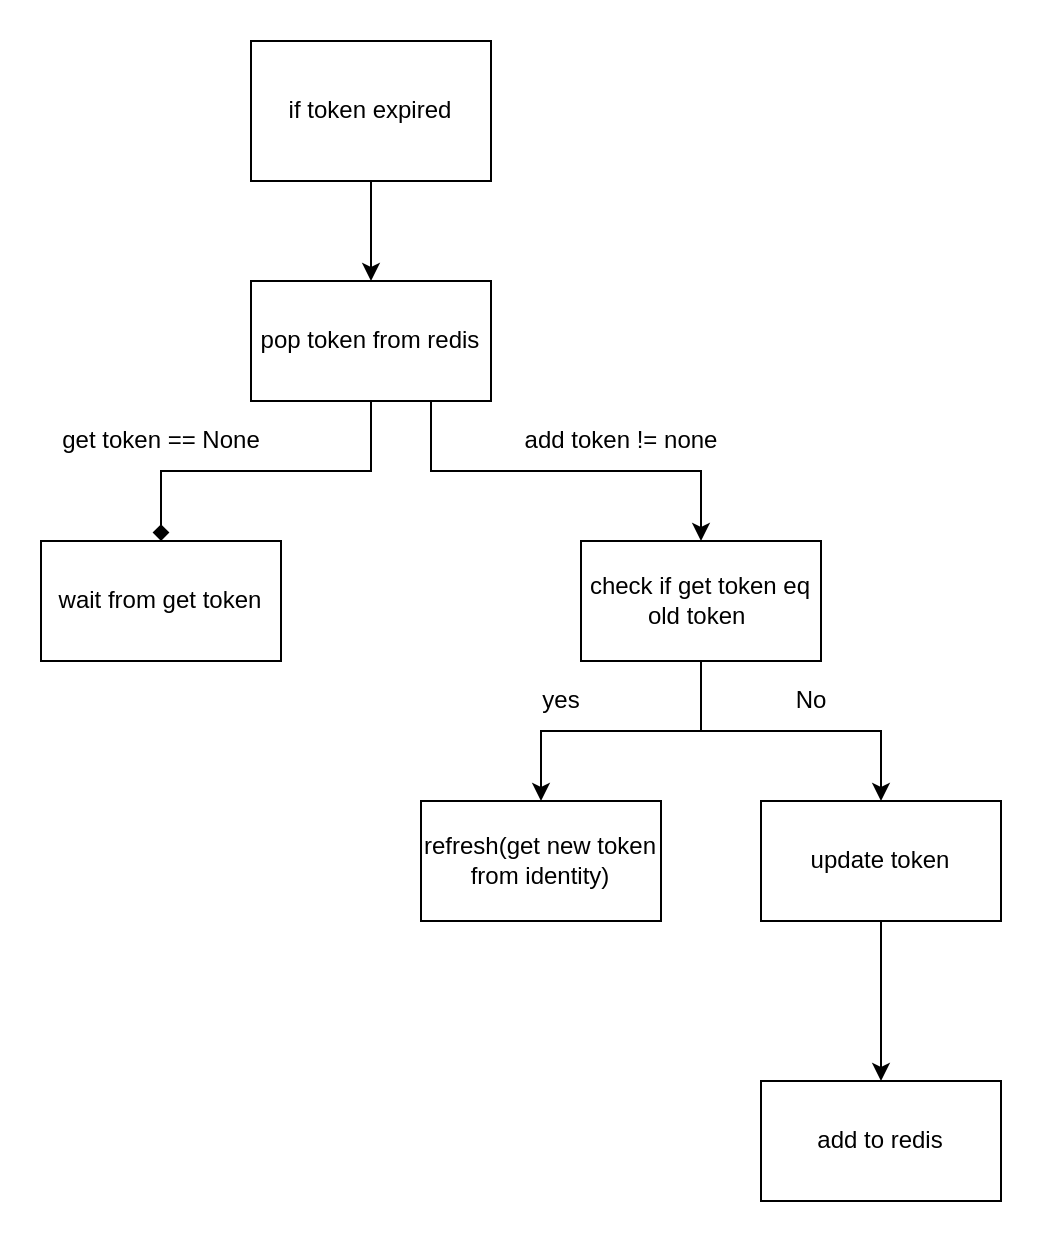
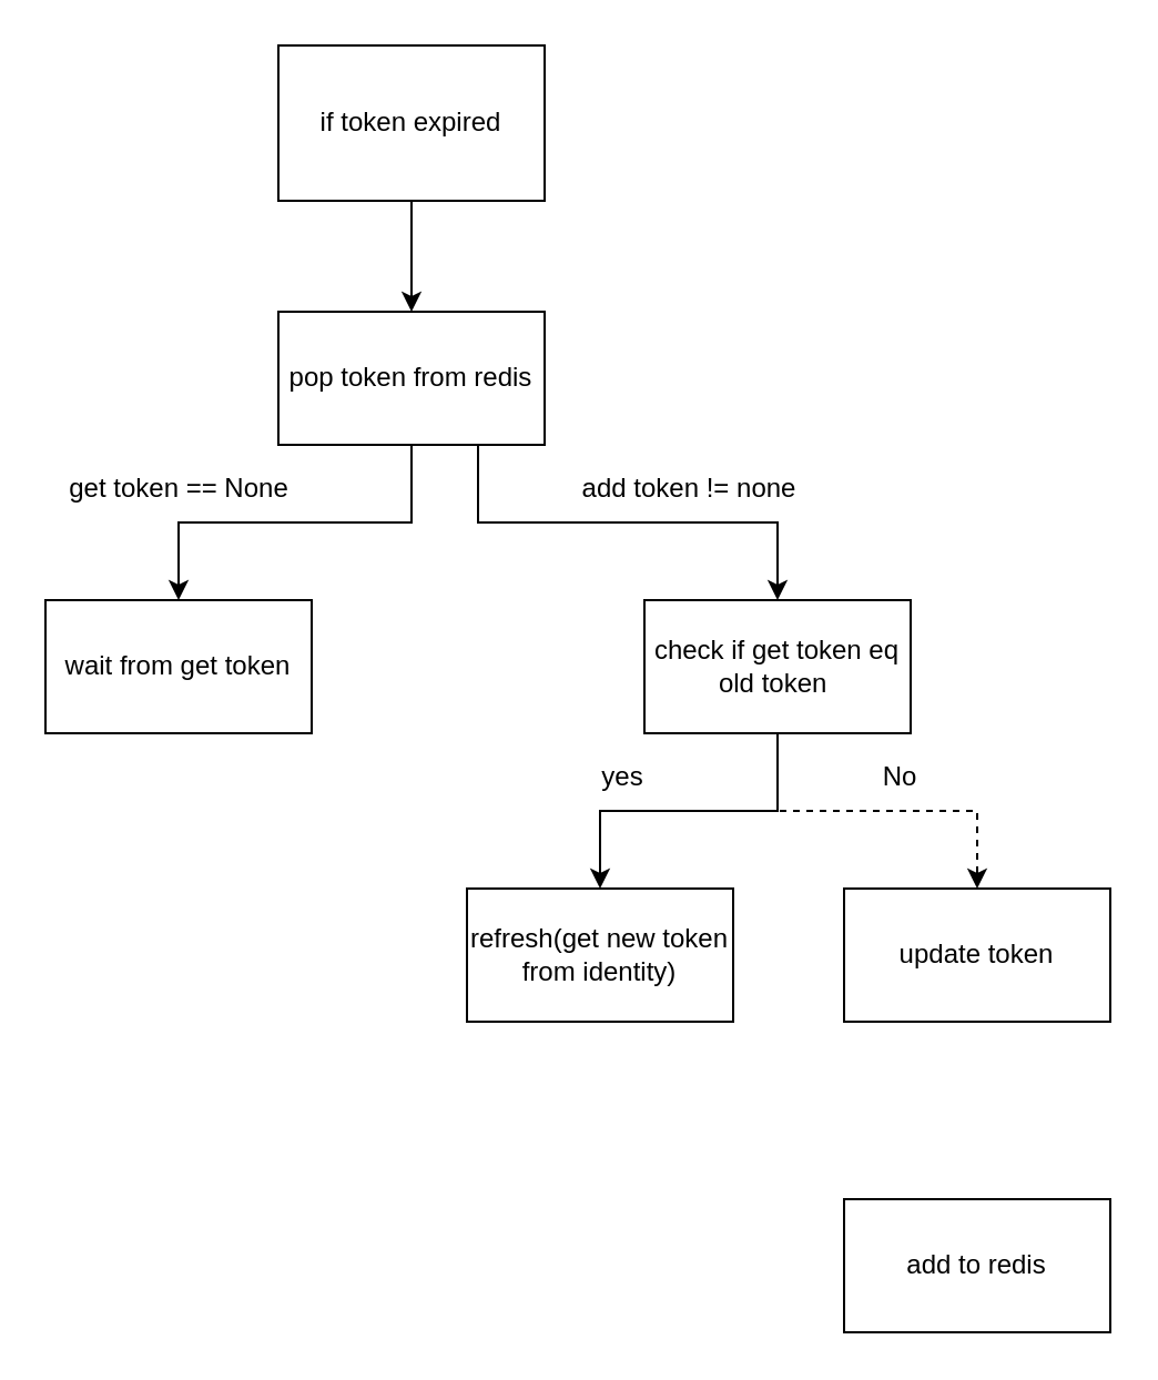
  <mxCell id="0" />
  <mxCell id="1" parent="0" />
  <mxCell id="2" style="edgeStyle=orthogonalEdgeStyle;rounded=0;orthogonalLoop=1;jettySize=auto;html=1;entryX=0.5;entryY=0;entryDx=0;entryDy=0;" edge="1" parent="1" source="3" target="6"><mxGeometry relative="1" as="geometry" /></mxCell>
  <mxCell id="3" value="if token expired" style="rounded=0;whiteSpace=wrap;html=1;" vertex="1" parent="1"><mxGeometry x="125" y="20" width="120" height="70" as="geometry" /></mxCell>
- <mxCell id="4" style="edgeStyle=orthogonalEdgeStyle;rounded=0;orthogonalLoop=1;jettySize=auto;html=1;exitX=0.5;exitY=1;exitDx=0;exitDy=0;entryX=0.5;entryY=0;entryDx=0;entryDy=0;endArrow=diamond;" edge="1" parent="1" source="6" target="7"><mxGeometry relative="1" as="geometry" /></mxCell>
+ <mxCell id="4" style="edgeStyle=orthogonalEdgeStyle;rounded=0;orthogonalLoop=1;jettySize=auto;html=1;exitX=0.5;exitY=1;exitDx=0;exitDy=0;entryX=0.5;entryY=0;entryDx=0;entryDy=0;" edge="1" parent="1" source="6" target="7"><mxGeometry relative="1" as="geometry" /></mxCell>
  <mxCell id="5" style="edgeStyle=orthogonalEdgeStyle;rounded=0;orthogonalLoop=1;jettySize=auto;html=1;exitX=0.75;exitY=1;exitDx=0;exitDy=0;entryX=0.5;entryY=0;entryDx=0;entryDy=0;" edge="1" parent="1" source="6" target="10"><mxGeometry relative="1" as="geometry" /></mxCell>
  <mxCell id="6" value="pop token from redis" style="rounded=0;whiteSpace=wrap;html=1;" vertex="1" parent="1"><mxGeometry x="125" y="140" width="120" height="60" as="geometry" /></mxCell>
  <mxCell id="7" value="wait from get token" style="rounded=0;whiteSpace=wrap;html=1;" vertex="1" parent="1"><mxGeometry x="20" y="270" width="120" height="60" as="geometry" /></mxCell>
  <mxCell id="8" style="edgeStyle=orthogonalEdgeStyle;rounded=0;orthogonalLoop=1;jettySize=auto;html=1;" edge="1" parent="1" source="10" target="13"><mxGeometry relative="1" as="geometry"><mxPoint x="270" y="370" as="targetPoint" /></mxGeometry></mxCell>
- <mxCell id="9" style="edgeStyle=orthogonalEdgeStyle;rounded=0;orthogonalLoop=1;jettySize=auto;html=1;exitX=0.5;exitY=1;exitDx=0;exitDy=0;entryX=0.5;entryY=0;entryDx=0;entryDy=0;" edge="1" parent="1" source="10" target="16"><mxGeometry relative="1" as="geometry" /></mxCell>
+ <mxCell id="9" style="edgeStyle=orthogonalEdgeStyle;rounded=0;orthogonalLoop=1;jettySize=auto;html=1;exitX=0.5;exitY=1;exitDx=0;exitDy=0;entryX=0.5;entryY=0;entryDx=0;entryDy=0;dashed=1;" edge="1" parent="1" source="10" target="16"><mxGeometry relative="1" as="geometry" /></mxCell>
  <mxCell id="10" value="check if get token eq old token&amp;nbsp;" style="rounded=0;whiteSpace=wrap;html=1;" vertex="1" parent="1"><mxGeometry x="290" y="270" width="120" height="60" as="geometry" /></mxCell>
  <mxCell id="11" value="get token == None" style="text;html=1;align=center;verticalAlign=middle;resizable=0;points=[];autosize=1;strokeColor=none;fillColor=none;" vertex="1" parent="1"><mxGeometry x="25" y="210" width="110" height="20" as="geometry" /></mxCell>
  <mxCell id="12" value="add token != none" style="text;html=1;align=center;verticalAlign=middle;resizable=0;points=[];autosize=1;strokeColor=none;fillColor=none;" vertex="1" parent="1"><mxGeometry x="255" y="210" width="110" height="20" as="geometry" /></mxCell>
  <mxCell id="13" value="refresh(get new token from identity)" style="rounded=0;whiteSpace=wrap;html=1;" vertex="1" parent="1"><mxGeometry x="210" y="400" width="120" height="60" as="geometry" /></mxCell>
  <mxCell id="14" value="yes" style="text;html=1;align=center;verticalAlign=middle;resizable=0;points=[];autosize=1;strokeColor=none;fillColor=none;" vertex="1" parent="1"><mxGeometry x="265" y="340" width="30" height="20" as="geometry" /></mxCell>
- <mxCell id="15" value="" style="edgeStyle=orthogonalEdgeStyle;rounded=0;orthogonalLoop=1;jettySize=auto;html=1;" edge="1" parent="1" source="16" target="17"><mxGeometry relative="1" as="geometry" /></mxCell>
  <mxCell id="16" value="update token" style="rounded=0;whiteSpace=wrap;html=1;" vertex="1" parent="1"><mxGeometry x="380" y="400" width="120" height="60" as="geometry" /></mxCell>
  <mxCell id="17" value="add to redis" style="rounded=0;whiteSpace=wrap;html=1;" vertex="1" parent="1"><mxGeometry x="380" y="540" width="120" height="60" as="geometry" /></mxCell>
  <mxCell id="18" value="No" style="text;html=1;align=center;verticalAlign=middle;resizable=0;points=[];autosize=1;strokeColor=none;fillColor=none;" vertex="1" parent="1"><mxGeometry x="390" y="340" width="30" height="20" as="geometry" /></mxCell>
